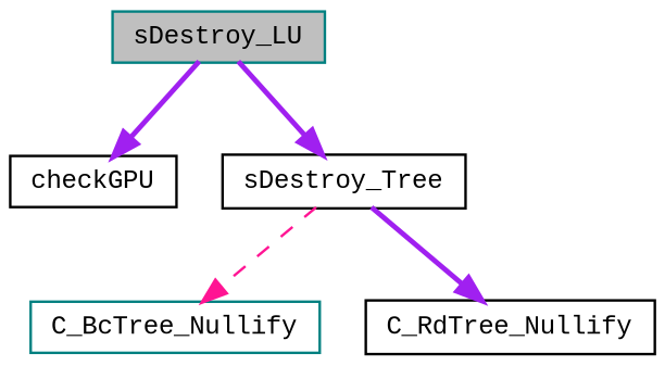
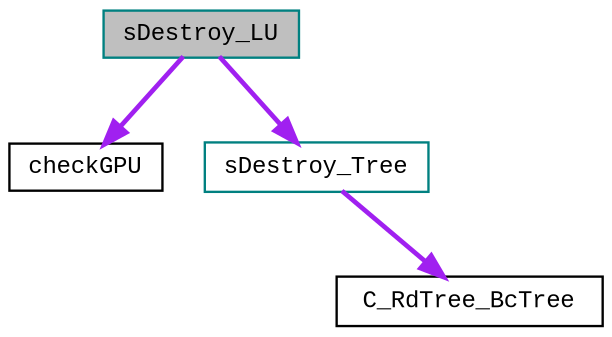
  digraph {
    fontname="Liberation Mono"
    rankdir=TB
    node [color=black fillcolor=white fontname="Liberation Mono" fontsize=10 shape=record style=filled]
    edge [color=purple fontname="Liberation Mono" fontsize=10 labelfontname=Helvetica labelfontsize=10 style=bold]
    n1 [color=teal fillcolor=grey75 fontcolor=black height=0.2 label=sDestroy_LU width=0.4]
    n2 [height=0.2 label=checkGPU width=0.4]
-   n3 [height=0.2 label=sDestroy_Tree width=0.4]
-   n4 [color=teal height=0.2 label=C_BcTree_Nullify width=0.4]
-   n5 [height=0.2 label=C_RdTree_Nullify width=0.4]
+   n3 [color=teal height=0.2 label=sDestroy_Tree width=0.4]
+   n5 [height=0.2 label=C_RdTree_BcTree width=0.4]
    n1 -> n2
    n1 -> n3
-   n3 -> n4 [color=deeppink style=dashed]
    n3 -> n5
  }
